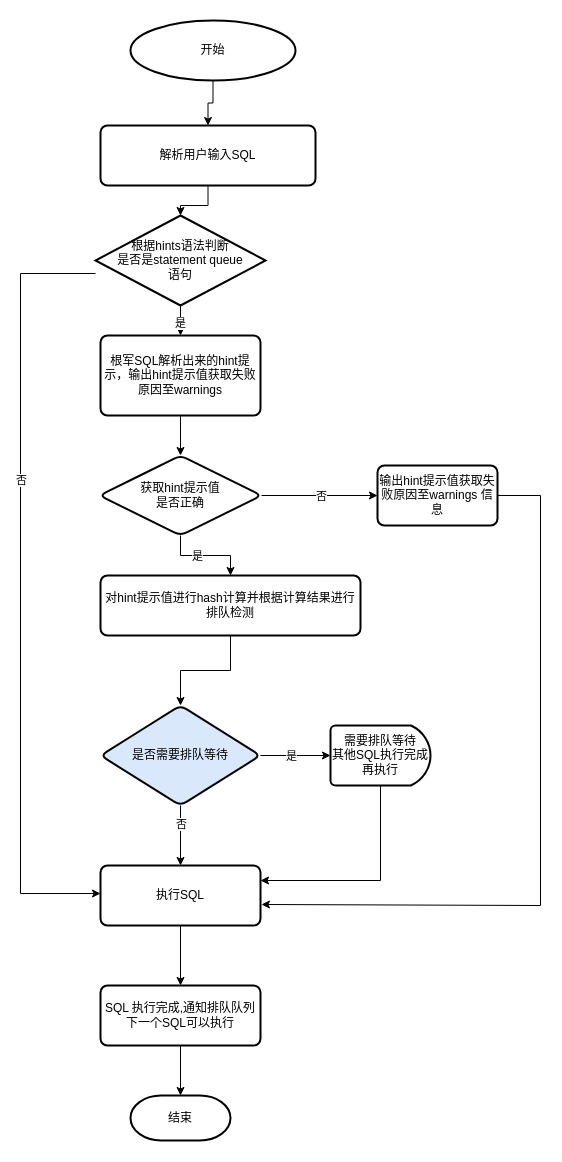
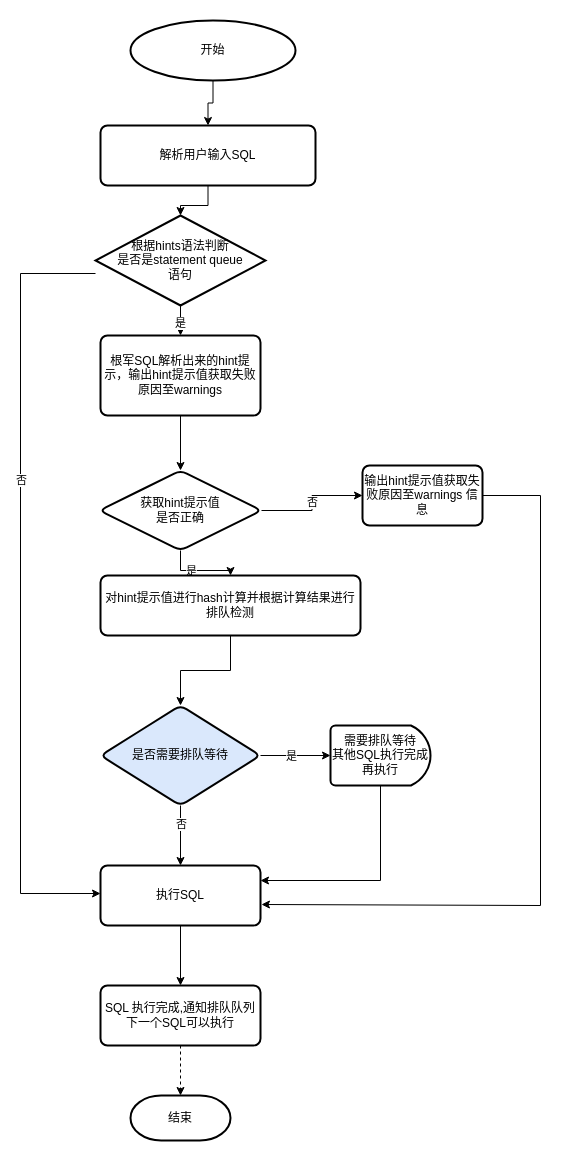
  <mxCell id="0" />
  <mxCell id="1" parent="0" />
  <mxCell id="2" value="" style="edgeStyle=orthogonalEdgeStyle;rounded=0;orthogonalLoop=1;jettySize=auto;html=1;" edge="1" parent="1" source="3" target="5"><mxGeometry relative="1" as="geometry" /></mxCell>
  <mxCell id="3" value="开始" style="strokeWidth=2;html=1;shape=mxgraph.flowchart.start_1;whiteSpace=wrap;" vertex="1" parent="1"><mxGeometry x="130" y="20" width="165" height="60" as="geometry" /></mxCell>
  <mxCell id="4" value="" style="edgeStyle=orthogonalEdgeStyle;rounded=0;orthogonalLoop=1;jettySize=auto;html=1;" edge="1" parent="1" source="5" target="8"><mxGeometry relative="1" as="geometry" /></mxCell>
  <mxCell id="5" value="解析用户输入SQL" style="rounded=1;whiteSpace=wrap;html=1;absoluteArcSize=1;arcSize=14;strokeWidth=2;" vertex="1" parent="1"><mxGeometry x="100" y="125" width="215" height="60" as="geometry" /></mxCell>
  <mxCell id="6" value="" style="edgeStyle=orthogonalEdgeStyle;rounded=0;orthogonalLoop=1;jettySize=auto;html=1;entryX=0.5;entryY=0;entryDx=0;entryDy=0;" edge="1" parent="1" source="8" target="10"><mxGeometry relative="1" as="geometry"><mxPoint x="180" y="410" as="targetPoint" /></mxGeometry></mxCell>
  <mxCell id="7" value="是" style="edgeLabel;html=1;align=center;verticalAlign=middle;resizable=0;points=[];" vertex="1" connectable="0" parent="6"><mxGeometry x="-0.323" y="3" relative="1" as="geometry"><mxPoint x="-4" as="offset" /></mxGeometry></mxCell>
  <mxCell id="8" value="&lt;div&gt;根据hints语法判断&lt;/div&gt;&lt;div&gt;是否是statement queue&lt;/div&gt;&lt;div&gt;语句&lt;/div&gt;" style="strokeWidth=2;html=1;shape=mxgraph.flowchart.decision;whiteSpace=wrap;" vertex="1" parent="1"><mxGeometry x="95" y="215" width="170" height="90" as="geometry" /></mxCell>
  <mxCell id="9" value="" style="edgeStyle=orthogonalEdgeStyle;rounded=0;orthogonalLoop=1;jettySize=auto;html=1;" edge="1" parent="1" source="10" target="15"><mxGeometry relative="1" as="geometry" /></mxCell>
  <mxCell id="10" value="根军SQL解析出来的hint提示，输出hint提示值获取失败原因至warnings" style="rounded=1;whiteSpace=wrap;html=1;absoluteArcSize=1;arcSize=14;strokeWidth=2;" vertex="1" parent="1"><mxGeometry x="100" y="335" width="160" height="80" as="geometry" /></mxCell>
  <mxCell id="11" value="" style="edgeStyle=orthogonalEdgeStyle;rounded=0;orthogonalLoop=1;jettySize=auto;html=1;" edge="1" parent="1" source="15" target="17"><mxGeometry relative="1" as="geometry" /></mxCell>
  <mxCell id="12" value="是" style="edgeLabel;html=1;align=center;verticalAlign=middle;resizable=0;points=[];" vertex="1" connectable="0" parent="11"><mxGeometry x="-0.2" relative="1" as="geometry"><mxPoint as="offset" /></mxGeometry></mxCell>
  <mxCell id="13" value="" style="edgeStyle=orthogonalEdgeStyle;rounded=0;orthogonalLoop=1;jettySize=auto;html=1;" edge="1" parent="1" source="15" target="18"><mxGeometry relative="1" as="geometry" /></mxCell>
  <mxCell id="14" value="否" style="edgeLabel;html=1;align=center;verticalAlign=middle;resizable=0;points=[];" vertex="1" connectable="0" parent="13"><mxGeometry x="0.01" relative="1" as="geometry"><mxPoint as="offset" /></mxGeometry></mxCell>
- <mxCell id="15" value="&lt;div&gt;获取hint提示值&lt;/div&gt;&lt;div&gt;是否正确&lt;/div&gt;" style="rhombus;whiteSpace=wrap;html=1;rounded=1;absoluteArcSize=1;arcSize=14;strokeWidth=2;" vertex="1" parent="1"><mxGeometry x="99" y="455" width="162" height="80" as="geometry" /></mxCell>
+ <mxCell id="15" value="&lt;div&gt;获取hint提示值&lt;/div&gt;&lt;div&gt;是否正确&lt;/div&gt;" style="rhombus;whiteSpace=wrap;html=1;rounded=1;absoluteArcSize=1;arcSize=14;strokeWidth=2;" vertex="1" parent="1"><mxGeometry x="99" y="470" width="162" height="80" as="geometry" /></mxCell>
  <mxCell id="16" value="" style="edgeStyle=orthogonalEdgeStyle;rounded=0;orthogonalLoop=1;jettySize=auto;html=1;" edge="1" parent="1" source="17" target="23"><mxGeometry relative="1" as="geometry" /></mxCell>
  <mxCell id="17" value="对hint提示值进行hash计算并根据计算结果进行排队检测" style="whiteSpace=wrap;html=1;rounded=1;absoluteArcSize=1;arcSize=14;strokeWidth=2;" vertex="1" parent="1"><mxGeometry x="100" y="575" width="260" height="60" as="geometry" /></mxCell>
- <mxCell id="18" value="输出hint提示值获取失败原因至warnings 信息" style="whiteSpace=wrap;html=1;rounded=1;absoluteArcSize=1;arcSize=14;strokeWidth=2;" vertex="1" parent="1"><mxGeometry x="377" y="465" width="120" height="60" as="geometry" /></mxCell>
+ <mxCell id="18" value="输出hint提示值获取失败原因至warnings 信息" style="whiteSpace=wrap;html=1;rounded=1;absoluteArcSize=1;arcSize=14;strokeWidth=2;" vertex="1" parent="1"><mxGeometry x="362" y="465" width="120" height="60" as="geometry" /></mxCell>
  <mxCell id="19" value="" style="edgeStyle=orthogonalEdgeStyle;rounded=0;orthogonalLoop=1;jettySize=auto;html=1;" edge="1" parent="1" source="23" target="25"><mxGeometry relative="1" as="geometry" /></mxCell>
  <mxCell id="20" value="否" style="edgeLabel;html=1;align=center;verticalAlign=middle;resizable=0;points=[];" vertex="1" connectable="0" parent="19"><mxGeometry x="-0.4" y="1" relative="1" as="geometry"><mxPoint x="-1" as="offset" /></mxGeometry></mxCell>
  <mxCell id="21" value="" style="edgeStyle=orthogonalEdgeStyle;rounded=0;orthogonalLoop=1;jettySize=auto;html=1;" edge="1" parent="1" source="23"><mxGeometry relative="1" as="geometry"><mxPoint x="330" y="755" as="targetPoint" /></mxGeometry></mxCell>
  <mxCell id="22" value="是" style="edgeLabel;html=1;align=center;verticalAlign=middle;resizable=0;points=[];" vertex="1" connectable="0" parent="21"><mxGeometry x="-0.149" y="-1" relative="1" as="geometry"><mxPoint y="-1" as="offset" /></mxGeometry></mxCell>
  <mxCell id="23" value="&lt;div&gt;是否需要排队等待&lt;/div&gt;" style="rhombus;whiteSpace=wrap;html=1;rounded=1;absoluteArcSize=1;arcSize=14;strokeWidth=2;fillColor=#dae8fc;" vertex="1" parent="1"><mxGeometry x="100" y="705" width="160" height="100" as="geometry" /></mxCell>
  <mxCell id="24" value="" style="edgeStyle=orthogonalEdgeStyle;rounded=0;orthogonalLoop=1;jettySize=auto;html=1;" edge="1" parent="1" source="25" target="28"><mxGeometry relative="1" as="geometry" /></mxCell>
  <mxCell id="25" value="执行SQL" style="whiteSpace=wrap;html=1;rounded=1;absoluteArcSize=1;arcSize=14;strokeWidth=2;" vertex="1" parent="1"><mxGeometry x="100" y="865" width="160" height="60" as="geometry" /></mxCell>
  <mxCell id="26" value="结束" style="strokeWidth=2;html=1;shape=mxgraph.flowchart.terminator;whiteSpace=wrap;" vertex="1" parent="1"><mxGeometry x="130" y="1095" width="100" height="45" as="geometry" /></mxCell>
- <mxCell id="27" value="" style="edgeStyle=orthogonalEdgeStyle;rounded=0;orthogonalLoop=1;jettySize=auto;html=1;" edge="1" parent="1" source="28" target="26"><mxGeometry relative="1" as="geometry" /></mxCell>
+ <mxCell id="27" value="" style="edgeStyle=orthogonalEdgeStyle;rounded=0;orthogonalLoop=1;jettySize=auto;html=1;dashed=1;" edge="1" parent="1" source="28" target="26"><mxGeometry relative="1" as="geometry" /></mxCell>
  <mxCell id="28" value="SQL 执行完成,通知排队队列下一个SQL可以执行" style="whiteSpace=wrap;html=1;rounded=1;absoluteArcSize=1;arcSize=14;strokeWidth=2;" vertex="1" parent="1"><mxGeometry x="100" y="985" width="160" height="60" as="geometry" /></mxCell>
  <mxCell id="29" value="需要排队等待&lt;div&gt;其他SQL执行完成&lt;/div&gt;&lt;div&gt;再执行&lt;/div&gt;" style="strokeWidth=2;html=1;shape=mxgraph.flowchart.delay;whiteSpace=wrap;" vertex="1" parent="1"><mxGeometry x="330" y="725" width="100" height="60" as="geometry" /></mxCell>
  <mxCell id="30" value="" style="endArrow=classic;html=1;rounded=0;exitX=0;exitY=0.5;exitDx=0;exitDy=0;exitPerimeter=0;entryX=0;entryY=0.25;entryDx=0;entryDy=0;" edge="1" parent="1"><mxGeometry width="50" height="50" relative="1" as="geometry"><mxPoint x="95" y="273" as="sourcePoint" /><mxPoint x="100" y="893" as="targetPoint" /><Array as="points"><mxPoint x="20" y="273" /><mxPoint x="20" y="893" /></Array></mxGeometry></mxCell>
  <mxCell id="31" value="否" style="edgeLabel;html=1;align=center;verticalAlign=middle;resizable=0;points=[];" vertex="1" connectable="0" parent="30"><mxGeometry x="-0.275" relative="1" as="geometry"><mxPoint as="offset" /></mxGeometry></mxCell>
  <mxCell id="32" value="" style="endArrow=classic;html=1;rounded=0;exitX=1;exitY=0.5;exitDx=0;exitDy=0;entryX=1.006;entryY=0.65;entryDx=0;entryDy=0;entryPerimeter=0;" edge="1" parent="1" source="18" target="25"><mxGeometry width="50" height="50" relative="1" as="geometry"><mxPoint x="600" y="525" as="sourcePoint" /><mxPoint x="540" y="895" as="targetPoint" /><Array as="points"><mxPoint x="540" y="495" /><mxPoint x="540" y="905" /></Array></mxGeometry></mxCell>
  <mxCell id="33" value="" style="endArrow=classic;html=1;rounded=0;exitX=0.5;exitY=1;exitDx=0;exitDy=0;exitPerimeter=0;entryX=1;entryY=0.25;entryDx=0;entryDy=0;" edge="1" parent="1" source="29" target="25"><mxGeometry width="50" height="50" relative="1" as="geometry"><mxPoint x="350" y="875" as="sourcePoint" /><mxPoint x="380" y="885" as="targetPoint" /><Array as="points"><mxPoint x="380" y="880" /></Array></mxGeometry></mxCell>
